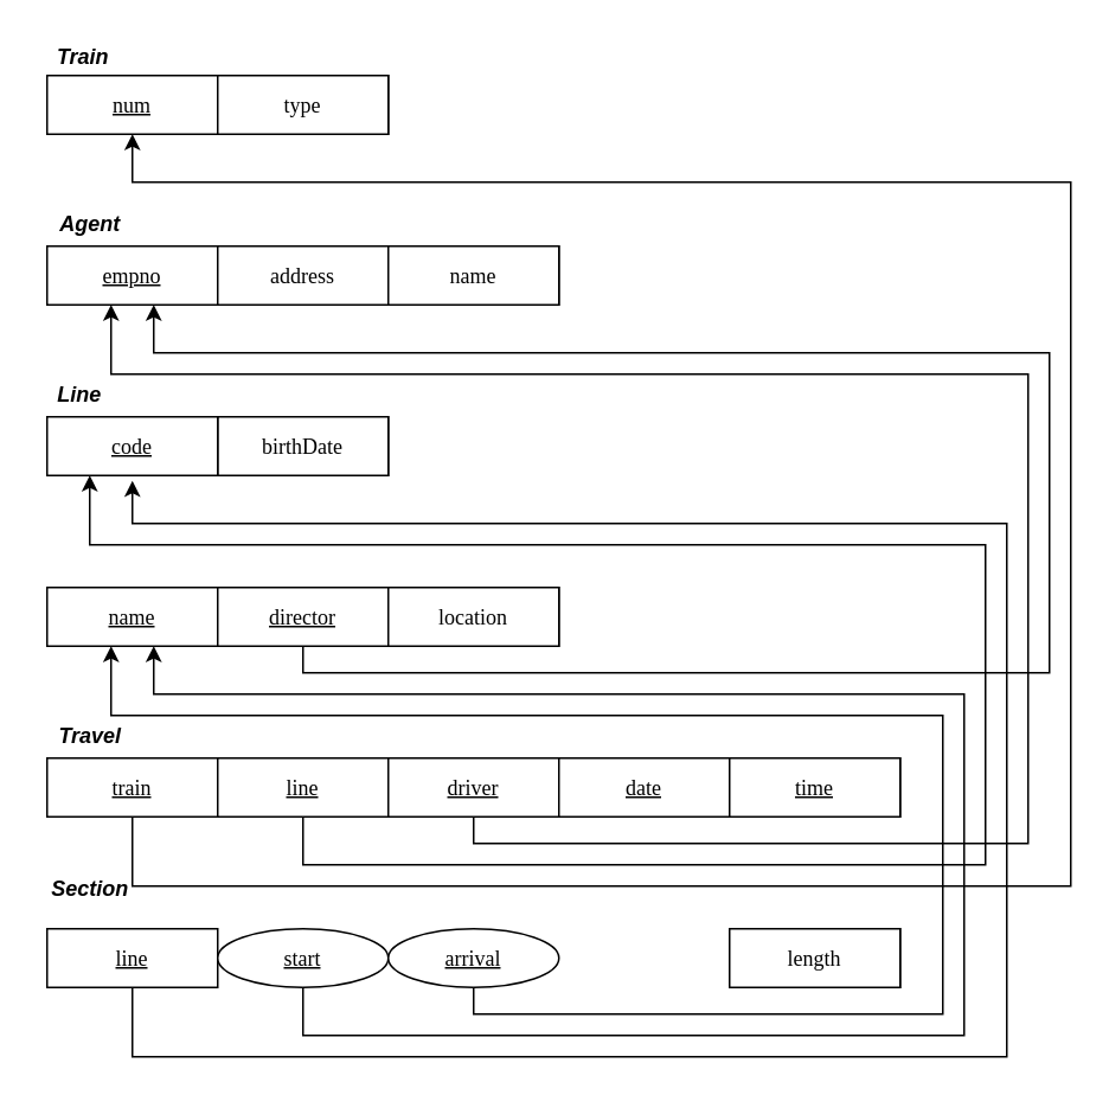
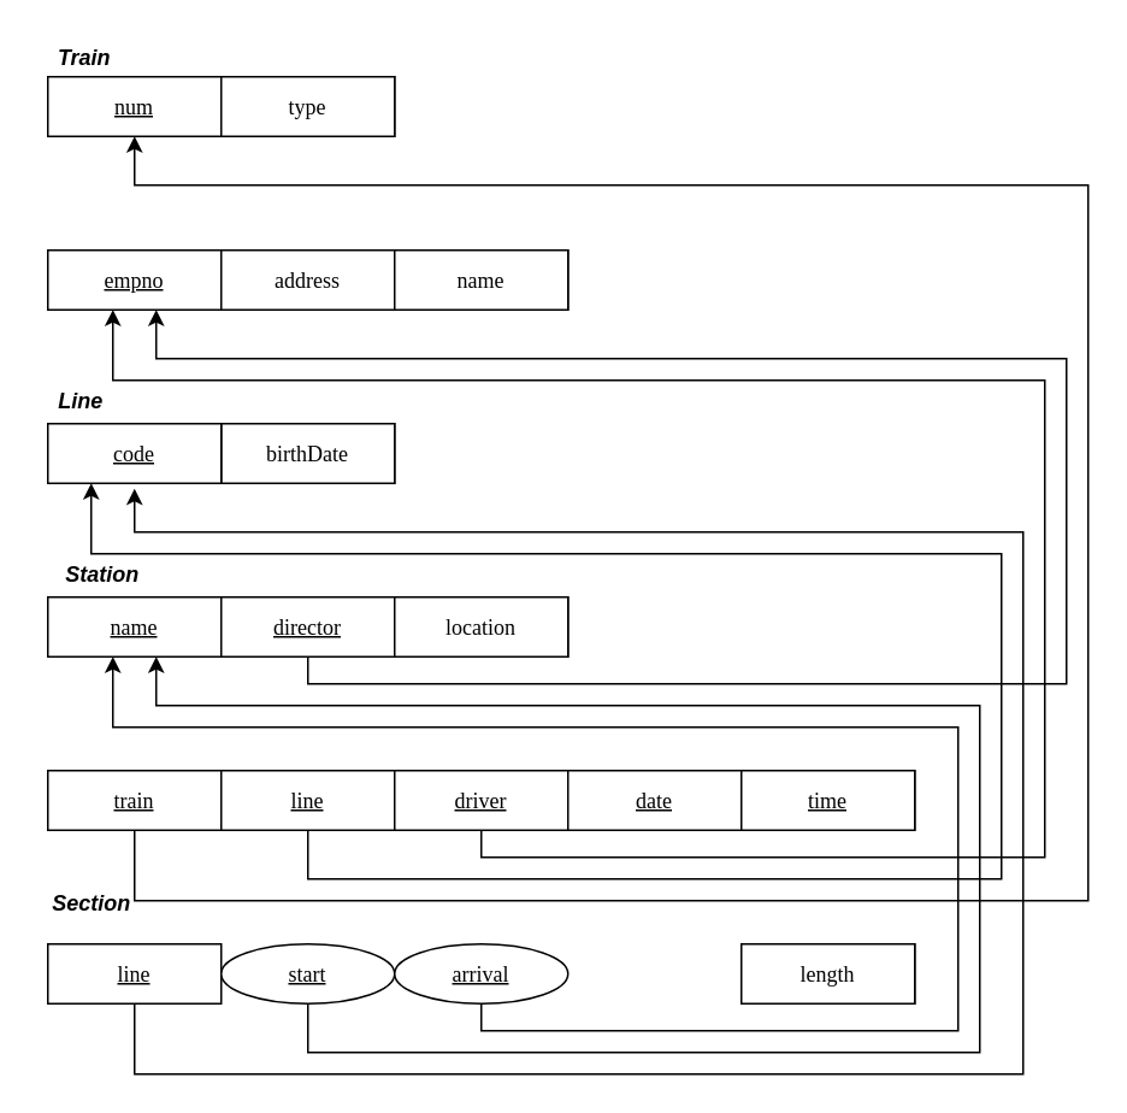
  <mxCell id="0" />
  <mxCell id="1" parent="0" />
  <mxCell id="2" value="&lt;u&gt;num&lt;/u&gt;" style="rounded=0;whiteSpace=wrap;html=1;" parent="1" vertex="1"><mxGeometry x="26" y="42" width="96" height="33" as="geometry" /></mxCell>
  <mxCell id="3" value="Train" style="text;html=1;align=center;verticalAlign=middle;resizable=0;points=[];autosize=1;fontStyle=3" parent="1" vertex="1"><mxGeometry x="22" y="20" width="48" height="24" as="geometry" /></mxCell>
  <mxCell id="4" value="type" style="rounded=0;whiteSpace=wrap;html=1;" parent="1" vertex="1"><mxGeometry x="122" y="42" width="96" height="33" as="geometry" /></mxCell>
  <mxCell id="5" value="&lt;u&gt;empno&lt;/u&gt;" style="rounded=0;whiteSpace=wrap;html=1;" parent="1" vertex="1"><mxGeometry x="26" y="138" width="96" height="33" as="geometry" /></mxCell>
- <mxCell id="6" value="Agent" style="text;html=1;align=center;verticalAlign=middle;resizable=0;points=[];autosize=1;fontStyle=3" parent="1" vertex="1"><mxGeometry x="26" y="114" width="48" height="24" as="geometry" /></mxCell>
  <mxCell id="7" value="address&lt;span style=&quot;color: rgba(0 , 0 , 0 , 0) ; font-family: monospace ; font-size: 0px ; white-space: nowrap&quot;&gt;%3CmxGraphModel%3E%3Croot%3E%3CmxCell%20id%3D%220%22%2F%3E%3CmxCell%20id%3D%221%22%20parent%3D%220%22%2F%3E%3CmxCell%20id%3D%222%22%20value%3D%22%26lt%3Bu%26gt%3Bnum%26lt%3B%2Fu%26gt%3B%22%20style%3D%22rounded%3D0%3BwhiteSpace%3Dwrap%3Bhtml%3D1%3B%22%20vertex%3D%221%22%20parent%3D%221%22%3E%3CmxGeometry%20x%3D%2248%22%20y%3D%2296%22%20width%3D%2296%22%20height%3D%2233%22%20as%3D%22geometry%22%2F%3E%3C%2FmxCell%3E%3CmxCell%20id%3D%223%22%20value%3D%22Train%22%20style%3D%22text%3Bhtml%3D1%3Balign%3Dcenter%3BverticalAlign%3Dmiddle%3Bresizable%3D0%3Bpoints%3D%5B%5D%3Bautosize%3D1%3B%22%20vertex%3D%221%22%20parent%3D%221%22%3E%3CmxGeometry%20x%3D%2240%22%20y%3D%2276%22%20width%3D%2240%22%20height%3D%2220%22%20as%3D%22geometry%22%2F%3E%3C%2FmxCell%3E%3CmxCell%20id%3D%224%22%20value%3D%22type%22%20style%3D%22rounded%3D0%3BwhiteSpace%3Dwrap%3Bhtml%3D1%3B%22%20vertex%3D%221%22%20parent%3D%221%22%3E%3CmxGeometry%20x%3D%22144%22%20y%3D%2296%22%20width%3D%2296%22%20height%3D%2233%22%20as%3D%22geometry%22%2F%3E%3C%2FmxCell%3E%3C%2Froot%3E%3C%2FmxGraphModel%3E&lt;/span&gt;&lt;span style=&quot;color: rgba(0 , 0 , 0 , 0) ; font-family: monospace ; font-size: 0px ; white-space: nowrap&quot;&gt;%3CmxGraphModel%3E%3Croot%3E%3CmxCell%20id%3D%220%22%2F%3E%3CmxCell%20id%3D%221%22%20parent%3D%220%22%2F%3E%3CmxCell%20id%3D%222%22%20value%3D%22%26lt%3Bu%26gt%3Bnum%26lt%3B%2Fu%26gt%3B%22%20style%3D%22rounded%3D0%3BwhiteSpace%3Dwrap%3Bhtml%3D1%3B%22%20vertex%3D%221%22%20parent%3D%221%22%3E%3CmxGeometry%20x%3D%2248%22%20y%3D%2296%22%20width%3D%2296%22%20height%3D%2233%22%20as%3D%22geometry%22%2F%3E%3C%2FmxCell%3E%3CmxCell%20id%3D%223%22%20value%3D%22Train%22%20style%3D%22text%3Bhtml%3D1%3Balign%3Dcenter%3BverticalAlign%3Dmiddle%3Bresizable%3D0%3Bpoints%3D%5B%5D%3Bautosize%3D1%3B%22%20vertex%3D%221%22%20parent%3D%221%22%3E%3CmxGeometry%20x%3D%2240%22%20y%3D%2276%22%20width%3D%2240%22%20height%3D%2220%22%20as%3D%22geometry%22%2F%3E%3C%2FmxCell%3E%3CmxCell%20id%3D%224%22%20value%3D%22type%22%20style%3D%22rounded%3D0%3BwhiteSpace%3Dwrap%3Bhtml%3D1%3B%22%20vertex%3D%221%22%20parent%3D%221%22%3E%3CmxGeometry%20x%3D%22144%22%20y%3D%2296%22%20width%3D%2296%22%20height%3D%2233%22%20as%3D%22geometry%22%2F%3E%3C%2FmxCell%3E%3C%2Froot%3E%3C%2FmxGraphModel%3E&lt;/span&gt;" style="rounded=0;whiteSpace=wrap;html=1;" parent="1" vertex="1"><mxGeometry x="122" y="138" width="96" height="33" as="geometry" /></mxCell>
  <mxCell id="8" value="name" style="rounded=0;whiteSpace=wrap;html=1;" parent="1" vertex="1"><mxGeometry x="218" y="138" width="96" height="33" as="geometry" /></mxCell>
  <mxCell id="9" value="&lt;u&gt;code&lt;/u&gt;" style="rounded=0;whiteSpace=wrap;html=1;" parent="1" vertex="1"><mxGeometry x="26" y="234" width="96" height="33" as="geometry" /></mxCell>
  <mxCell id="10" value="Line" style="text;html=1;align=center;verticalAlign=middle;resizable=0;points=[];autosize=1;fontStyle=3" parent="1" vertex="1"><mxGeometry x="20" y="210" width="48" height="24" as="geometry" /></mxCell>
  <mxCell id="11" value="birthDate" style="rounded=0;whiteSpace=wrap;html=1;" parent="1" vertex="1"><mxGeometry x="122" y="234" width="96" height="33" as="geometry" /></mxCell>
  <mxCell id="12" value="&lt;u&gt;name&lt;/u&gt;" style="rounded=0;whiteSpace=wrap;html=1;" parent="1" vertex="1"><mxGeometry x="26" y="330" width="96" height="33" as="geometry" /></mxCell>
+ <mxCell id="13" value="Station" style="text;html=1;align=center;verticalAlign=middle;resizable=0;points=[];autosize=1;fontStyle=3" parent="1" vertex="1"><mxGeometry x="26" y="306" width="60" height="24" as="geometry" /></mxCell>
  <mxCell id="14" value="location" style="rounded=0;whiteSpace=wrap;html=1;" parent="1" vertex="1"><mxGeometry x="218" y="330" width="96" height="33" as="geometry" /></mxCell>
  <mxCell id="15" value="&lt;u&gt;train&lt;/u&gt;" style="rounded=0;whiteSpace=wrap;html=1;" parent="1" vertex="1"><mxGeometry x="26" y="426" width="96" height="33" as="geometry" /></mxCell>
- <mxCell id="16" value="Travel" style="text;html=1;align=center;verticalAlign=middle;resizable=0;points=[];autosize=1;fontStyle=3" parent="1" vertex="1"><mxGeometry x="26" y="402" width="48" height="24" as="geometry" /></mxCell>
  <mxCell id="17" value="&lt;u&gt;date&lt;/u&gt;" style="rounded=0;whiteSpace=wrap;html=1;" parent="1" vertex="1"><mxGeometry x="314" y="426" width="96" height="33" as="geometry" /></mxCell>
  <mxCell id="18" value="&lt;u&gt;time&lt;/u&gt;" style="rounded=0;whiteSpace=wrap;html=1;" parent="1" vertex="1"><mxGeometry x="410" y="426" width="96" height="33" as="geometry" /></mxCell>
  <mxCell id="19" value="&lt;u&gt;line&lt;/u&gt;" style="rounded=0;whiteSpace=wrap;html=1;" parent="1" vertex="1"><mxGeometry x="122" y="426" width="96" height="33" as="geometry" /></mxCell>
  <mxCell id="20" style="edgeStyle=orthogonalEdgeStyle;rounded=0;orthogonalLoop=1;jettySize=auto;html=1;exitX=0.5;exitY=1;exitDx=0;exitDy=0;entryX=0.5;entryY=1;entryDx=0;entryDy=0;" parent="1" source="15" target="2" edge="1"><mxGeometry relative="1" as="geometry"><Array as="points"><mxPoint x="74" y="498" /><mxPoint x="602" y="498" /><mxPoint x="602" y="102" /><mxPoint x="74" y="102" /></Array><mxPoint x="177.65" y="516" as="sourcePoint" /><mxPoint x="18" y="156" as="targetPoint" /></mxGeometry></mxCell>
  <mxCell id="21" style="edgeStyle=orthogonalEdgeStyle;rounded=0;orthogonalLoop=1;jettySize=auto;html=1;exitX=0.5;exitY=1;exitDx=0;exitDy=0;entryX=0.25;entryY=1;entryDx=0;entryDy=0;" parent="1" source="19" target="9" edge="1"><mxGeometry relative="1" as="geometry"><Array as="points"><mxPoint x="170" y="486" /><mxPoint x="554" y="486" /><mxPoint x="554" y="306" /><mxPoint x="50" y="306" /></Array><mxPoint x="86" y="471" as="sourcePoint" /><mxPoint x="86" y="87" as="targetPoint" /></mxGeometry></mxCell>
  <mxCell id="22" value="&lt;u&gt;line&lt;/u&gt;" style="rounded=0;whiteSpace=wrap;html=1;fontFamily=Verdana;" parent="1" vertex="1"><mxGeometry x="26" y="522" width="96" height="33" as="geometry" /></mxCell>
  <mxCell id="23" value="Section" style="text;html=1;align=center;verticalAlign=middle;resizable=0;points=[];autosize=1;fontStyle=3" parent="1" vertex="1"><mxGeometry x="20" y="488" width="60" height="24" as="geometry" /></mxCell>
  <mxCell id="24" value="length" style="rounded=0;whiteSpace=wrap;html=1;" parent="1" vertex="1"><mxGeometry x="410" y="522" width="96" height="33" as="geometry" /></mxCell>
  <mxCell id="25" value="&lt;u&gt;start&lt;/u&gt;" style="ellipse;whiteSpace=wrap;html=1;fontFamily=Verdana;" parent="1" vertex="1"><mxGeometry x="122" y="522" width="96" height="33" as="geometry" /></mxCell>
  <mxCell id="26" style="edgeStyle=orthogonalEdgeStyle;rounded=0;orthogonalLoop=1;jettySize=auto;html=1;exitX=0.5;exitY=1;exitDx=0;exitDy=0;" parent="1" source="22" edge="1"><mxGeometry relative="1" as="geometry"><Array as="points"><mxPoint x="74" y="594" /><mxPoint x="566" y="594" /><mxPoint x="566" y="294" /><mxPoint x="74" y="294" /></Array><mxPoint x="86" y="471" as="sourcePoint" /><mxPoint x="74" y="270" as="targetPoint" /></mxGeometry></mxCell>
  <mxCell id="27" style="edgeStyle=orthogonalEdgeStyle;rounded=0;orthogonalLoop=1;jettySize=auto;html=1;exitX=0.5;exitY=1;exitDx=0;exitDy=0;" parent="1" source="25" edge="1"><mxGeometry relative="1" as="geometry"><Array as="points"><mxPoint x="170" y="582" /><mxPoint x="542" y="582" /><mxPoint x="542" y="390" /><mxPoint x="86" y="390" /><mxPoint x="86" y="363" /></Array><mxPoint x="86" y="567" as="sourcePoint" /><mxPoint x="86" y="363" as="targetPoint" /></mxGeometry></mxCell>
  <mxCell id="28" value="&lt;u&gt;director&lt;/u&gt;" style="rounded=0;whiteSpace=wrap;html=1;" parent="1" vertex="1"><mxGeometry x="122" y="330" width="96" height="33" as="geometry" /></mxCell>
  <mxCell id="29" style="edgeStyle=orthogonalEdgeStyle;rounded=0;orthogonalLoop=1;jettySize=auto;html=1;exitX=0.5;exitY=1;exitDx=0;exitDy=0;" parent="1" source="28" edge="1"><mxGeometry relative="1" as="geometry"><Array as="points"><mxPoint x="170" y="378" /><mxPoint x="590" y="378" /><mxPoint x="590" y="198" /><mxPoint x="86" y="198" /></Array><mxPoint x="86" y="567" as="sourcePoint" /><mxPoint x="86" y="171" as="targetPoint" /></mxGeometry></mxCell>
  <mxCell id="30" value="&lt;u&gt;arrival&lt;br&gt;&lt;/u&gt;" style="ellipse;whiteSpace=wrap;html=1;fontFamily=Verdana;" parent="1" vertex="1"><mxGeometry x="218" y="522" width="96" height="33" as="geometry" /></mxCell>
  <mxCell id="31" style="edgeStyle=orthogonalEdgeStyle;rounded=0;orthogonalLoop=1;jettySize=auto;html=1;exitX=0.5;exitY=1;exitDx=0;exitDy=0;" parent="1" source="30" edge="1"><mxGeometry relative="1" as="geometry"><Array as="points"><mxPoint x="266" y="570" /><mxPoint x="530" y="570" /><mxPoint x="530" y="402" /><mxPoint x="62" y="402" /></Array><mxPoint x="182" y="567" as="sourcePoint" /><mxPoint x="62" y="363" as="targetPoint" /></mxGeometry></mxCell>
  <mxCell id="32" style="edgeStyle=orthogonalEdgeStyle;rounded=0;orthogonalLoop=1;jettySize=auto;html=1;" parent="1" source="33" edge="1"><mxGeometry relative="1" as="geometry"><Array as="points"><mxPoint x="266" y="474" /><mxPoint x="578" y="474" /><mxPoint x="578" y="210" /><mxPoint x="62" y="210" /></Array><mxPoint x="62" y="171" as="targetPoint" /></mxGeometry></mxCell>
  <mxCell id="33" value="&lt;u&gt;driver&lt;/u&gt;" style="rounded=0;whiteSpace=wrap;html=1;" parent="1" vertex="1"><mxGeometry x="218" y="426" width="96" height="33" as="geometry" /></mxCell>
  <mxCell id="34" value="&lt;u&gt;num&lt;/u&gt;" style="rounded=0;whiteSpace=wrap;html=1;fontFamily=Verdana;" parent="1" vertex="1"><mxGeometry x="26" y="42" width="96" height="33" as="geometry" /></mxCell>
  <mxCell id="35" value="type" style="rounded=0;whiteSpace=wrap;html=1;fontFamily=Verdana;" parent="1" vertex="1"><mxGeometry x="122" y="42" width="96" height="33" as="geometry" /></mxCell>
  <mxCell id="36" value="&lt;u&gt;empno&lt;/u&gt;" style="rounded=0;whiteSpace=wrap;html=1;fontFamily=Verdana;" parent="1" vertex="1"><mxGeometry x="26" y="138" width="96" height="33" as="geometry" /></mxCell>
  <mxCell id="37" value="address&lt;span style=&quot;color: rgba(0, 0, 0, 0); font-size: 0px; white-space: nowrap;&quot;&gt;%3CmxGraphModel%3E%3Croot%3E%3CmxCell%20id%3D%220%22%2F%3E%3CmxCell%20id%3D%221%22%20parent%3D%220%22%2F%3E%3CmxCell%20id%3D%222%22%20value%3D%22%26lt%3Bu%26gt%3Bnum%26lt%3B%2Fu%26gt%3B%22%20style%3D%22rounded%3D0%3BwhiteSpace%3Dwrap%3Bhtml%3D1%3B%22%20vertex%3D%221%22%20parent%3D%221%22%3E%3CmxGeometry%20x%3D%2248%22%20y%3D%2296%22%20width%3D%2296%22%20height%3D%2233%22%20as%3D%22geometry%22%2F%3E%3C%2FmxCell%3E%3CmxCell%20id%3D%223%22%20value%3D%22Train%22%20style%3D%22text%3Bhtml%3D1%3Balign%3Dcenter%3BverticalAlign%3Dmiddle%3Bresizable%3D0%3Bpoints%3D%5B%5D%3Bautosize%3D1%3B%22%20vertex%3D%221%22%20parent%3D%221%22%3E%3CmxGeometry%20x%3D%2240%22%20y%3D%2276%22%20width%3D%2240%22%20height%3D%2220%22%20as%3D%22geometry%22%2F%3E%3C%2FmxCell%3E%3CmxCell%20id%3D%224%22%20value%3D%22type%22%20style%3D%22rounded%3D0%3BwhiteSpace%3Dwrap%3Bhtml%3D1%3B%22%20vertex%3D%221%22%20parent%3D%221%22%3E%3CmxGeometry%20x%3D%22144%22%20y%3D%2296%22%20width%3D%2296%22%20height%3D%2233%22%20as%3D%22geometry%22%2F%3E%3C%2FmxCell%3E%3C%2Froot%3E%3C%2FmxGraphModel%3E&lt;/span&gt;&lt;span style=&quot;color: rgba(0, 0, 0, 0); font-size: 0px; white-space: nowrap;&quot;&gt;%3CmxGraphModel%3E%3Croot%3E%3CmxCell%20id%3D%220%22%2F%3E%3CmxCell%20id%3D%221%22%20parent%3D%220%22%2F%3E%3CmxCell%20id%3D%222%22%20value%3D%22%26lt%3Bu%26gt%3Bnum%26lt%3B%2Fu%26gt%3B%22%20style%3D%22rounded%3D0%3BwhiteSpace%3Dwrap%3Bhtml%3D1%3B%22%20vertex%3D%221%22%20parent%3D%221%22%3E%3CmxGeometry%20x%3D%2248%22%20y%3D%2296%22%20width%3D%2296%22%20height%3D%2233%22%20as%3D%22geometry%22%2F%3E%3C%2FmxCell%3E%3CmxCell%20id%3D%223%22%20value%3D%22Train%22%20style%3D%22text%3Bhtml%3D1%3Balign%3Dcenter%3BverticalAlign%3Dmiddle%3Bresizable%3D0%3Bpoints%3D%5B%5D%3Bautosize%3D1%3B%22%20vertex%3D%221%22%20parent%3D%221%22%3E%3CmxGeometry%20x%3D%2240%22%20y%3D%2276%22%20width%3D%2240%22%20height%3D%2220%22%20as%3D%22geometry%22%2F%3E%3C%2FmxCell%3E%3CmxCell%20id%3D%224%22%20value%3D%22type%22%20style%3D%22rounded%3D0%3BwhiteSpace%3Dwrap%3Bhtml%3D1%3B%22%20vertex%3D%221%22%20parent%3D%221%22%3E%3CmxGeometry%20x%3D%22144%22%20y%3D%2296%22%20width%3D%2296%22%20height%3D%2233%22%20as%3D%22geometry%22%2F%3E%3C%2FmxCell%3E%3C%2Froot%3E%3C%2FmxGraphModel%3E&lt;/span&gt;" style="rounded=0;whiteSpace=wrap;html=1;fontFamily=Verdana;" parent="1" vertex="1"><mxGeometry x="122" y="138" width="96" height="33" as="geometry" /></mxCell>
  <mxCell id="38" value="name" style="rounded=0;whiteSpace=wrap;html=1;fontFamily=Verdana;" parent="1" vertex="1"><mxGeometry x="218" y="138" width="96" height="33" as="geometry" /></mxCell>
  <mxCell id="39" value="birthDate" style="rounded=0;whiteSpace=wrap;html=1;fontFamily=Verdana;" parent="1" vertex="1"><mxGeometry x="122" y="234" width="96" height="33" as="geometry" /></mxCell>
  <mxCell id="40" value="&lt;u&gt;code&lt;/u&gt;" style="rounded=0;whiteSpace=wrap;html=1;fontFamily=Verdana;" parent="1" vertex="1"><mxGeometry x="26" y="234" width="96" height="33" as="geometry" /></mxCell>
  <mxCell id="41" value="&lt;u&gt;name&lt;/u&gt;" style="rounded=0;whiteSpace=wrap;html=1;fontFamily=Verdana;" parent="1" vertex="1"><mxGeometry x="26" y="330" width="96" height="33" as="geometry" /></mxCell>
  <mxCell id="42" value="&lt;u&gt;director&lt;/u&gt;" style="rounded=0;whiteSpace=wrap;html=1;fontFamily=Verdana;" parent="1" vertex="1"><mxGeometry x="122" y="330" width="96" height="33" as="geometry" /></mxCell>
  <mxCell id="43" value="location" style="rounded=0;whiteSpace=wrap;html=1;fontFamily=Verdana;" parent="1" vertex="1"><mxGeometry x="218" y="330" width="96" height="33" as="geometry" /></mxCell>
  <mxCell id="44" value="&lt;u&gt;train&lt;/u&gt;" style="rounded=0;whiteSpace=wrap;html=1;fontFamily=Verdana;" parent="1" vertex="1"><mxGeometry x="26" y="426" width="96" height="33" as="geometry" /></mxCell>
  <mxCell id="45" value="&lt;u&gt;line&lt;/u&gt;" style="rounded=0;whiteSpace=wrap;html=1;fontFamily=Verdana;" parent="1" vertex="1"><mxGeometry x="122" y="426" width="96" height="33" as="geometry" /></mxCell>
  <mxCell id="46" value="&lt;u&gt;driver&lt;/u&gt;" style="rounded=0;whiteSpace=wrap;html=1;fontFamily=Verdana;" parent="1" vertex="1"><mxGeometry x="218" y="426" width="96" height="33" as="geometry" /></mxCell>
  <mxCell id="47" value="&lt;u&gt;date&lt;/u&gt;" style="rounded=0;whiteSpace=wrap;html=1;fontFamily=Verdana;" parent="1" vertex="1"><mxGeometry x="314" y="426" width="96" height="33" as="geometry" /></mxCell>
  <mxCell id="48" value="&lt;u&gt;time&lt;/u&gt;" style="rounded=0;whiteSpace=wrap;html=1;fontFamily=Verdana;" parent="1" vertex="1"><mxGeometry x="410" y="426" width="96" height="33" as="geometry" /></mxCell>
  <mxCell id="49" value="length" style="rounded=0;whiteSpace=wrap;html=1;fontFamily=Verdana;" parent="1" vertex="1"><mxGeometry x="410" y="522" width="96" height="33" as="geometry" /></mxCell>
